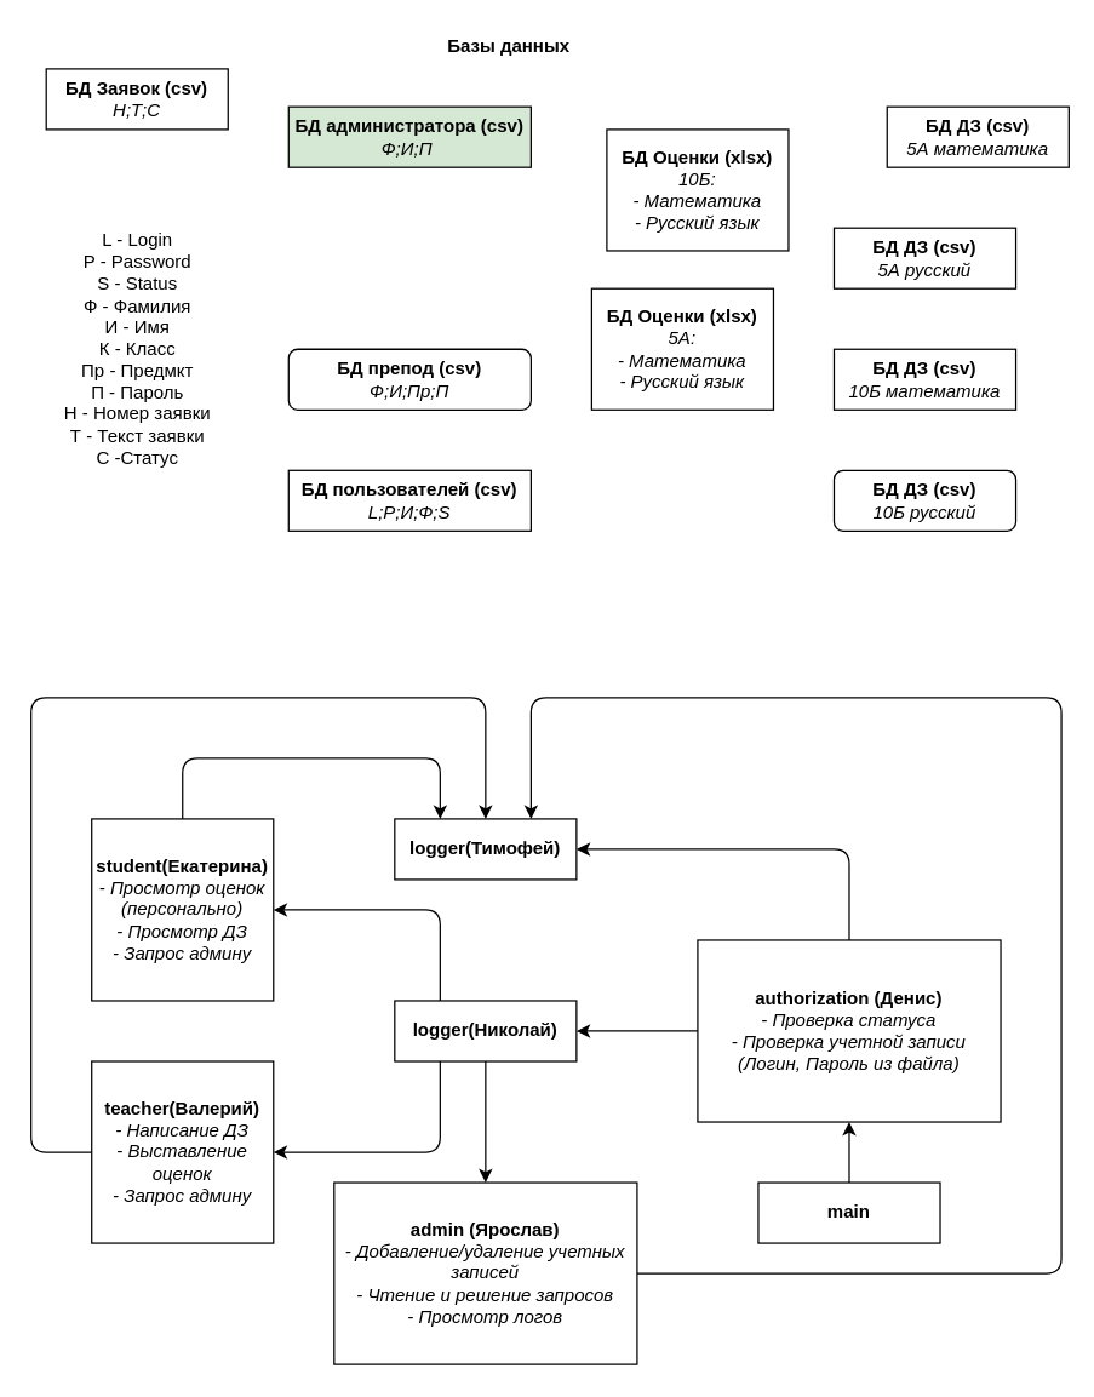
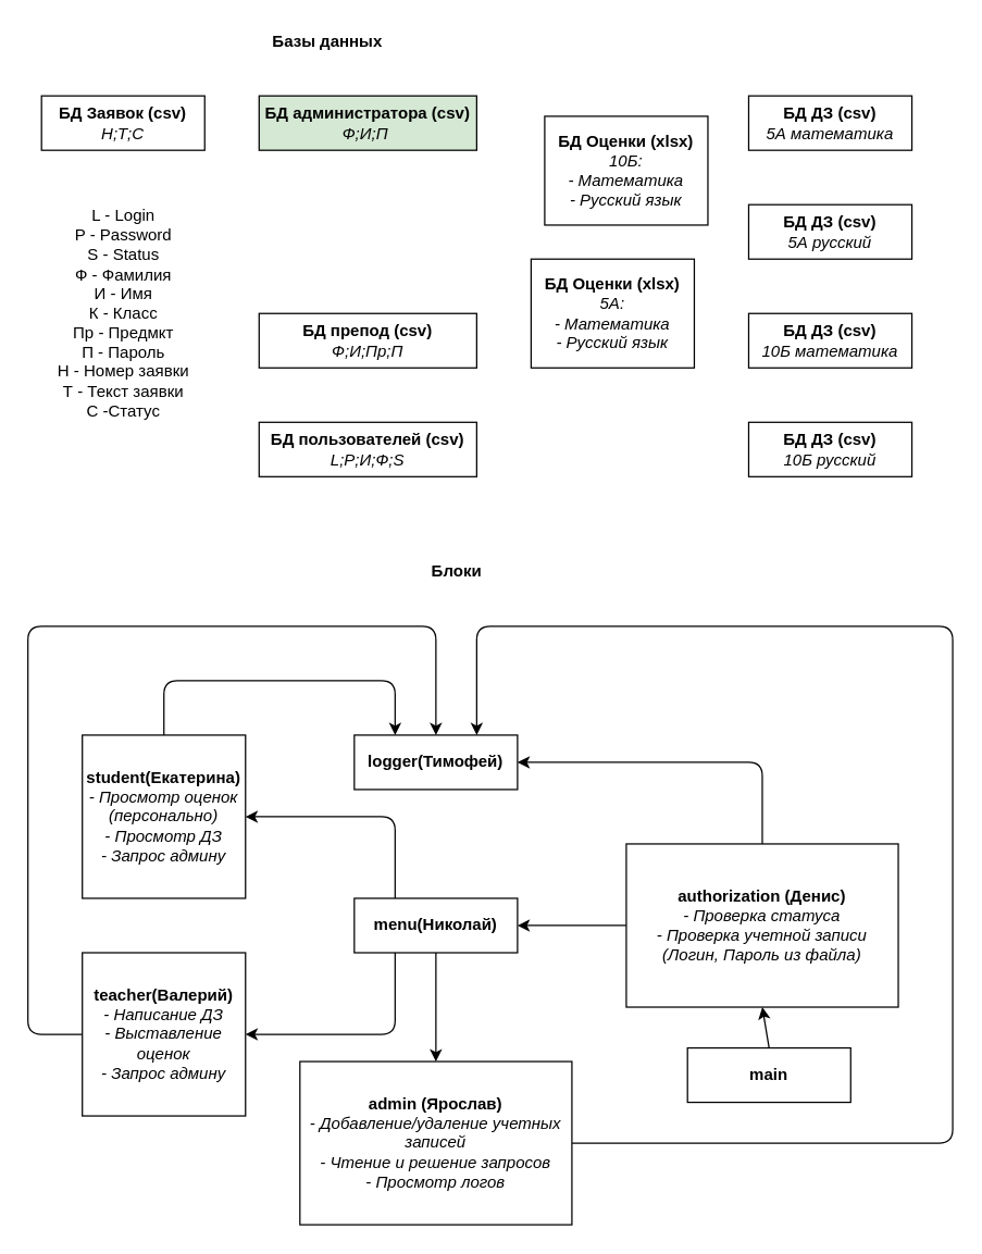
  <mxCell id="0" />
  <mxCell id="1" parent="0" />
  <mxCell id="2" value="&lt;b&gt;БД администратора&amp;nbsp;&lt;/b&gt;&lt;b&gt;(csv)&lt;/b&gt;&lt;b&gt;&lt;br&gt;&lt;/b&gt;&lt;i&gt;Ф;И;П&amp;nbsp;&lt;/i&gt;" style="rounded=0;whiteSpace=wrap;html=1;fillColor=#d5e8d4;" parent="1" vertex="1"><mxGeometry x="190" y="70" width="160" height="40" as="geometry" /></mxCell>
- <mxCell id="3" value="&lt;b&gt;БД препод&amp;nbsp;&lt;/b&gt;&lt;b&gt;(csv)&lt;/b&gt;&lt;br&gt;&lt;i&gt;Ф;И;Пр;П&lt;/i&gt;" style="whiteSpace=wrap;html=1;rounded=1;" parent="1" vertex="1"><mxGeometry x="190" y="230" width="160" height="40" as="geometry" /></mxCell>
- <mxCell id="4" value="&lt;b&gt;БД ДЗ (csv)&lt;/b&gt;&lt;br&gt;&lt;i&gt;5А математика&lt;/i&gt;" style="rounded=0;whiteSpace=wrap;html=1;" parent="1" vertex="1"><mxGeometry x="585" y="70" width="120" height="40" as="geometry" /></mxCell>
+ <mxCell id="3" value="&lt;b&gt;БД препод&amp;nbsp;&lt;/b&gt;&lt;b&gt;(csv)&lt;/b&gt;&lt;br&gt;&lt;i&gt;Ф;И;Пр;П&lt;/i&gt;" style="rounded=0;whiteSpace=wrap;html=1;" parent="1" vertex="1"><mxGeometry x="190" y="230" width="160" height="40" as="geometry" /></mxCell>
+ <mxCell id="4" value="&lt;b&gt;БД ДЗ (csv)&lt;/b&gt;&lt;br&gt;&lt;i&gt;5А математика&lt;/i&gt;" style="rounded=0;whiteSpace=wrap;html=1;" parent="1" vertex="1"><mxGeometry x="550" y="70" width="120" height="40" as="geometry" /></mxCell>
  <mxCell id="5" style="edgeStyle=none;html=1;exitX=0.5;exitY=0;exitDx=0;exitDy=0;entryX=0.5;entryY=1;entryDx=0;entryDy=0;" edge="1" parent="1" source="6" target="14"><mxGeometry relative="1" as="geometry" /></mxCell>
- <mxCell id="6" value="&lt;b&gt;main&lt;/b&gt;" style="rounded=0;whiteSpace=wrap;html=1;" parent="1" vertex="1"><mxGeometry x="500" y="780" width="120" height="40" as="geometry" /></mxCell>
+ <mxCell id="6" value="&lt;b&gt;main&lt;/b&gt;" style="rounded=0;whiteSpace=wrap;html=1;" parent="1" vertex="1"><mxGeometry x="505" y="770" width="120" height="40" as="geometry" /></mxCell>
  <mxCell id="7" value="&lt;b&gt;logger(Тимофей)&lt;/b&gt;" style="rounded=0;whiteSpace=wrap;html=1;" parent="1" vertex="1"><mxGeometry x="260" y="540" width="120" height="40" as="geometry" /></mxCell>
  <mxCell id="8" style="edgeStyle=none;html=1;exitX=0.5;exitY=0;exitDx=0;exitDy=0;entryX=0.25;entryY=0;entryDx=0;entryDy=0;" edge="1" parent="1" source="9" target="7"><mxGeometry relative="1" as="geometry"><mxPoint x="119.862" y="440" as="targetPoint" /><Array as="points"><mxPoint x="120" y="500" /><mxPoint x="290" y="500" /></Array></mxGeometry></mxCell>
  <mxCell id="9" value="&lt;b&gt;student(Екатерина)&lt;/b&gt;&lt;br&gt;&lt;i&gt;- Просмотр оценок (персонально)&lt;br&gt;- Просмотр ДЗ&lt;br&gt;- Запрос админу&lt;/i&gt;" style="rounded=0;whiteSpace=wrap;html=1;" vertex="1" parent="1"><mxGeometry x="60" y="540" width="120" height="120" as="geometry" /></mxCell>
  <mxCell id="10" style="edgeStyle=none;html=1;entryX=0.5;entryY=0;entryDx=0;entryDy=0;" edge="1" parent="1" source="11" target="7"><mxGeometry relative="1" as="geometry"><mxPoint x="320" y="530" as="targetPoint" /><Array as="points"><mxPoint x="20" y="760" /><mxPoint x="20" y="460" /><mxPoint x="320" y="460" /></Array></mxGeometry></mxCell>
  <mxCell id="11" value="&lt;b&gt;teacher(Валерий)&lt;/b&gt;&lt;br&gt;&lt;i&gt;- Написание ДЗ&lt;br&gt;- Выставление оценок&lt;br&gt;- Запрос админу&lt;/i&gt;" style="rounded=0;whiteSpace=wrap;html=1;" vertex="1" parent="1"><mxGeometry x="60" y="700" width="120" height="120" as="geometry" /></mxCell>
  <mxCell id="12" style="edgeStyle=none;html=1;exitX=0;exitY=0.5;exitDx=0;exitDy=0;entryX=1;entryY=0.5;entryDx=0;entryDy=0;" edge="1" parent="1" source="14" target="20"><mxGeometry relative="1" as="geometry" /></mxCell>
  <mxCell id="13" style="edgeStyle=none;html=1;exitX=0.5;exitY=0;exitDx=0;exitDy=0;entryX=1;entryY=0.5;entryDx=0;entryDy=0;" edge="1" parent="1" source="14" target="7"><mxGeometry relative="1" as="geometry"><mxPoint x="580" y="560" as="targetPoint" /><Array as="points"><mxPoint x="560" y="560" /></Array></mxGeometry></mxCell>
  <mxCell id="14" value="&lt;b&gt;authorization (Денис)&lt;/b&gt;&lt;br&gt;&lt;i&gt;- Проверка статуса&lt;br&gt;- Проверка учетной записи&lt;br&gt;(Логин, Пароль из файла)&lt;/i&gt;" style="rounded=0;whiteSpace=wrap;html=1;" vertex="1" parent="1"><mxGeometry x="460" y="620" width="200" height="120" as="geometry" /></mxCell>
  <mxCell id="15" style="edgeStyle=none;html=1;exitX=1;exitY=0.5;exitDx=0;exitDy=0;entryX=0.75;entryY=0;entryDx=0;entryDy=0;" edge="1" parent="1" source="16" target="7"><mxGeometry relative="1" as="geometry"><Array as="points"><mxPoint x="700" y="840" /><mxPoint x="700" y="460" /><mxPoint x="350" y="460" /></Array></mxGeometry></mxCell>
  <mxCell id="16" value="&lt;b&gt;admin (Ярослав)&lt;/b&gt;&lt;br&gt;&lt;i&gt;- Добавление/удаление учетных записей&lt;br&gt;- Чтение и решение&amp;nbsp;&lt;/i&gt;&lt;i&gt;запросов&lt;/i&gt;&lt;i&gt;&lt;br&gt;- Просмотр логов&lt;br&gt;&lt;/i&gt;" style="rounded=0;whiteSpace=wrap;html=1;" vertex="1" parent="1"><mxGeometry x="220" y="780" width="200" height="120" as="geometry" /></mxCell>
  <mxCell id="17" style="edgeStyle=none;html=1;exitX=0.5;exitY=1;exitDx=0;exitDy=0;" edge="1" parent="1" source="20" target="16"><mxGeometry relative="1" as="geometry" /></mxCell>
  <mxCell id="18" style="edgeStyle=none;html=1;exitX=0.25;exitY=1;exitDx=0;exitDy=0;entryX=1;entryY=0.5;entryDx=0;entryDy=0;" edge="1" parent="1" source="20" target="11"><mxGeometry relative="1" as="geometry"><Array as="points"><mxPoint x="290" y="760" /></Array></mxGeometry></mxCell>
  <mxCell id="19" style="edgeStyle=none;html=1;exitX=0.25;exitY=0;exitDx=0;exitDy=0;entryX=1;entryY=0.5;entryDx=0;entryDy=0;" edge="1" parent="1" source="20" target="9"><mxGeometry relative="1" as="geometry"><Array as="points"><mxPoint x="290" y="600" /></Array></mxGeometry></mxCell>
- <mxCell id="20" value="&lt;b&gt;logger(Николай)&lt;/b&gt;" style="rounded=0;whiteSpace=wrap;html=1;" vertex="1" parent="1"><mxGeometry x="260" y="660" width="120" height="40" as="geometry" /></mxCell>
+ <mxCell id="20" value="&lt;b&gt;menu(Николай)&lt;/b&gt;" style="rounded=0;whiteSpace=wrap;html=1;" vertex="1" parent="1"><mxGeometry x="260" y="660" width="120" height="40" as="geometry" /></mxCell>
  <mxCell id="21" value="&lt;b&gt;БД пользователей&amp;nbsp;&lt;/b&gt;&lt;b&gt;(csv)&lt;/b&gt;&lt;b&gt;&lt;br&gt;&lt;/b&gt;&lt;i&gt;L;P;И;Ф;S&lt;/i&gt;" style="rounded=0;whiteSpace=wrap;html=1;" vertex="1" parent="1"><mxGeometry x="190" y="310" width="160" height="40" as="geometry" /></mxCell>
  <mxCell id="22" value="&lt;b&gt;БД&amp;nbsp;&lt;/b&gt;&lt;b&gt;Оценки (xlsx)&lt;br&gt;&lt;/b&gt;&lt;i&gt;5А:&lt;br&gt;- Математика&lt;br&gt;- Русский язык&lt;br&gt;&lt;/i&gt;" style="rounded=0;whiteSpace=wrap;html=1;" vertex="1" parent="1"><mxGeometry x="390" y="190" width="120" height="80" as="geometry" /></mxCell>
  <mxCell id="23" value="&lt;b&gt;БД&amp;nbsp;&lt;/b&gt;&lt;b&gt;Оценки&amp;nbsp;&lt;/b&gt;&lt;b&gt;(xlsx)&lt;/b&gt;&lt;i&gt;&lt;br&gt;10Б:&lt;br&gt;- Математика&lt;br&gt;- Русский язык&lt;/i&gt;" style="rounded=0;whiteSpace=wrap;html=1;" vertex="1" parent="1"><mxGeometry x="400" y="85" width="120" height="80" as="geometry" /></mxCell>
  <mxCell id="24" value="&lt;b&gt;БД ДЗ&amp;nbsp;&lt;/b&gt;&lt;b&gt;(csv)&lt;/b&gt;&lt;br&gt;&lt;i&gt;5А русский&lt;br&gt;&lt;/i&gt;" style="rounded=0;whiteSpace=wrap;html=1;" vertex="1" parent="1"><mxGeometry x="550" y="150" width="120" height="40" as="geometry" /></mxCell>
  <mxCell id="25" value="&lt;b&gt;БД ДЗ&amp;nbsp;&lt;/b&gt;&lt;b&gt;(csv)&lt;/b&gt;&lt;i&gt;&lt;br&gt;10Б математика&lt;/i&gt;" style="rounded=0;whiteSpace=wrap;html=1;" vertex="1" parent="1"><mxGeometry x="550" y="230" width="120" height="40" as="geometry" /></mxCell>
- <mxCell id="26" value="&lt;b&gt;БД ДЗ&amp;nbsp;&lt;/b&gt;&lt;b&gt;(csv)&lt;/b&gt;&lt;br&gt;&lt;i&gt;10Б русский&lt;/i&gt;" style="whiteSpace=wrap;html=1;rounded=1;" vertex="1" parent="1"><mxGeometry x="550" y="310" width="120" height="40" as="geometry" /></mxCell>
+ <mxCell id="26" value="&lt;b&gt;БД ДЗ&amp;nbsp;&lt;/b&gt;&lt;b&gt;(csv)&lt;/b&gt;&lt;br&gt;&lt;i&gt;10Б русский&lt;/i&gt;" style="rounded=0;whiteSpace=wrap;html=1;" vertex="1" parent="1"><mxGeometry x="550" y="310" width="120" height="40" as="geometry" /></mxCell>
+ <mxCell id="27" value="&lt;b&gt;Блоки&lt;/b&gt;" style="text;html=1;align=center;verticalAlign=middle;resizable=0;points=[];autosize=1;strokeColor=none;fillColor=none;" vertex="1" parent="1"><mxGeometry x="310" y="410" width="50" height="20" as="geometry" /></mxCell>
  <mxCell id="28" value="L - Login&lt;br&gt;P - Password&lt;br&gt;S - Status&lt;br&gt;Ф - Фамилия&lt;br&gt;И - Имя&lt;br&gt;К - Класс&lt;br&gt;Пр - Предмкт&lt;br&gt;П - Пароль&lt;br&gt;Н - Номер заявки&lt;br&gt;Т - Текст заявки&lt;br&gt;С -Статус" style="text;html=1;align=center;verticalAlign=middle;resizable=0;points=[];autosize=1;strokeColor=none;fillColor=none;rotation=0;" vertex="1" parent="1"><mxGeometry x="35" y="150" width="110" height="160" as="geometry" /></mxCell>
- <mxCell id="29" value="&lt;b&gt;БД Заявок (csv)&lt;br&gt;&lt;/b&gt;&lt;i&gt;Н;Т;С&lt;/i&gt;&lt;i&gt;&lt;br&gt;&lt;/i&gt;" style="rounded=0;whiteSpace=wrap;html=1;" vertex="1" parent="1"><mxGeometry x="30" y="45" width="120" height="40" as="geometry" /></mxCell>
- <mxCell id="30" value="&lt;b&gt;Базы данных&lt;/b&gt;" style="text;html=1;align=center;verticalAlign=middle;resizable=0;points=[];autosize=1;strokeColor=none;fillColor=none;" vertex="1" parent="1"><mxGeometry x="285" y="20" width="100" height="20" as="geometry" /></mxCell>
+ <mxCell id="29" value="&lt;b&gt;БД Заявок (csv)&lt;br&gt;&lt;/b&gt;&lt;i&gt;Н;Т;С&lt;/i&gt;&lt;i&gt;&lt;br&gt;&lt;/i&gt;" style="rounded=0;whiteSpace=wrap;html=1;" vertex="1" parent="1"><mxGeometry x="30" y="70" width="120" height="40" as="geometry" /></mxCell>
+ <mxCell id="30" value="&lt;b&gt;Базы данных&lt;/b&gt;" style="text;html=1;align=center;verticalAlign=middle;resizable=0;points=[];autosize=1;strokeColor=none;fillColor=none;" vertex="1" parent="1"><mxGeometry x="190" y="20" width="100" height="20" as="geometry" /></mxCell>
